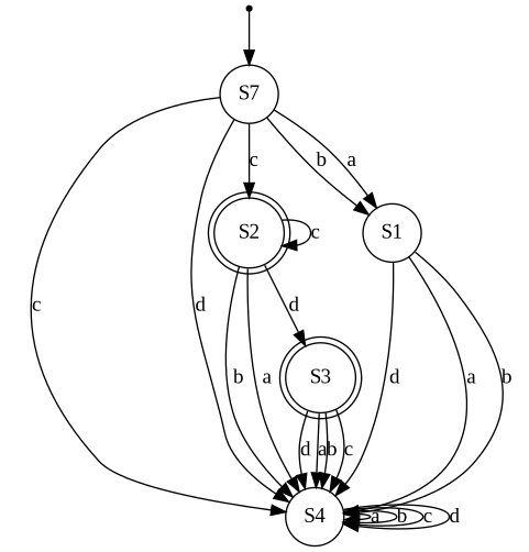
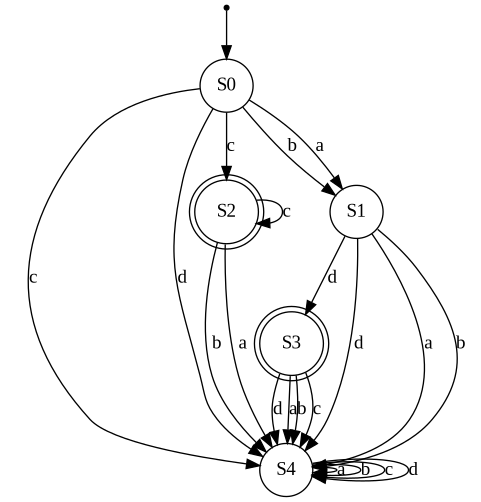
  digraph {
    fontname="Liberation Serif"
    rankdir=TB
    node [fontname="Liberation Serif" shape=circle]
    edge [fontname="Liberation Serif"]
    qi [shape=point]
-   S0 [label=S7]
+   S0
    S2 [shape=doublecircle]
    S4
    S1
    S3 [shape=doublecircle]
    qi -> S0
    S0 -> S2 [label=c]
    S0 -> S4 [label=c]
    S0 -> S4 [label=d]
    S0 -> S1 [label=a]
    S0 -> S1 [label=b]
    S2 -> S2 [label=c]
    S2 -> S4 [label=a]
    S2 -> S4 [label=b]
-   S2 -> S3 [label=d]
+   S1 -> S3 [label=d]
    S4 -> S4 [label=a]
    S4 -> S4 [label=b]
    S4 -> S4 [label=c]
    S4 -> S4 [label=d]
    S1 -> S4 [label=a]
    S1 -> S4 [label=b]
    S1 -> S4 [label=d]
    S3 -> S4 [label=a]
    S3 -> S4 [label=b]
    S3 -> S4 [label=c]
    S3 -> S4 [label=d]
  }
